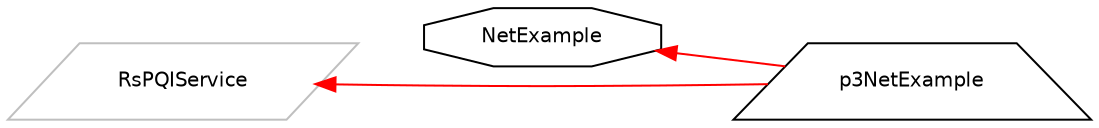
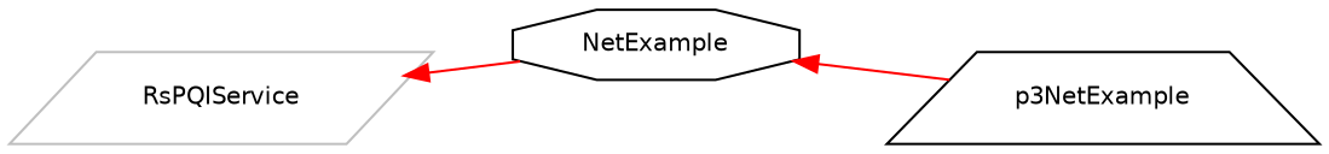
  digraph {
    rankdir=LR
    node [color=black fillcolor=white fontname=Helvetica fontsize=10 style=filled]
    edge [color=red dir=back fontname=Helvetica fontsize=10 labelfontname=Helvetica labelfontsize=10 style=solid]
    n1 [height=0.2 label=NetExample shape=octagon width=0.4]
    n2 [height=0.2 label=p3NetExample shape=trapezium width=0.4]
    n3 [color=grey75 height=0.2 label=RsPQIService shape=parallelogram width=0.4]
    n1 -> n2
-   n3 -> n2
+   n3 -> n1
  }
